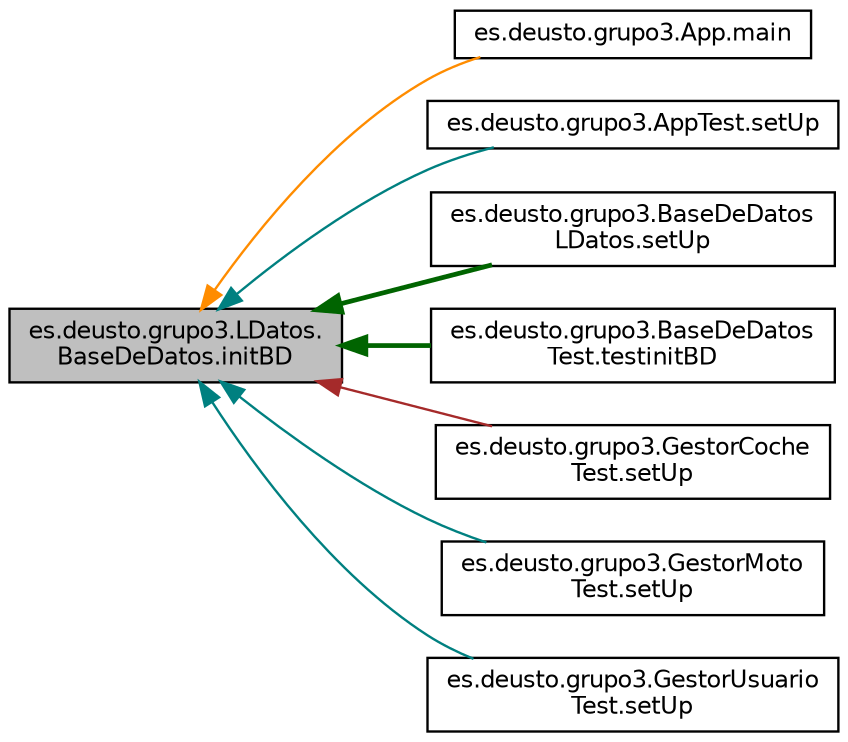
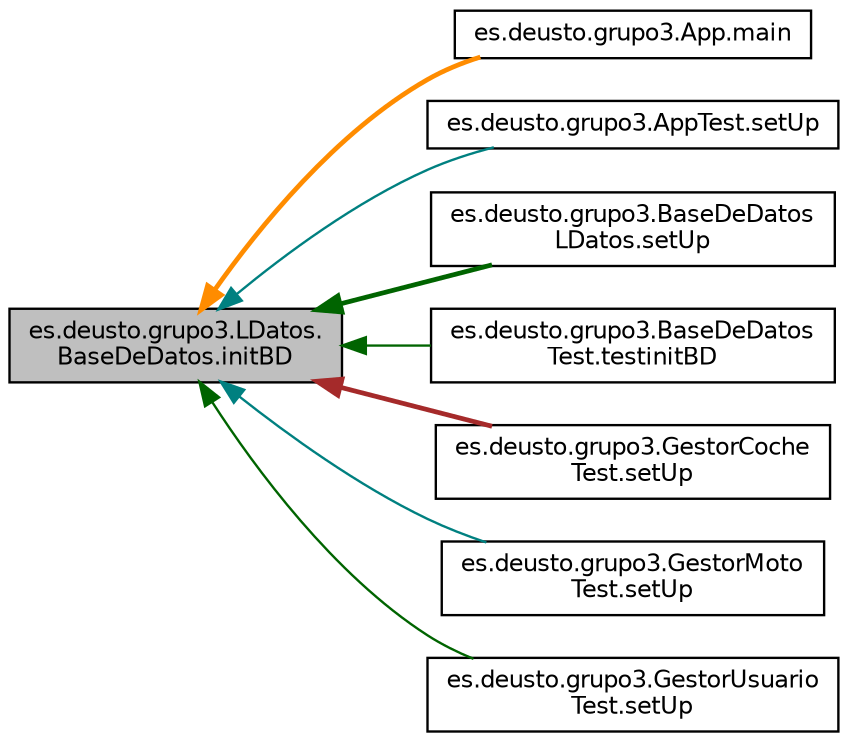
  digraph {
    rankdir=LR
    node [color=black fillcolor=white fontname=Helvetica fontsize=10 shape=record style=filled]
    edge [color=teal dir=back fontname=Helvetica fontsize=10 labelfontname=Helvetica labelfontsize=10 style=solid]
    n1 [fillcolor=grey75 fontcolor=black height=0.2 label="es.deusto.grupo3.LDatos.\lBaseDeDatos.initBD" width=0.4]
    n2 [height=0.2 label="es.deusto.grupo3.App.main" width=0.4]
    n3 [height=0.2 label="es.deusto.grupo3.AppTest.setUp" width=0.4]
    n4 [height=0.2 label="es.deusto.grupo3.BaseDeDatos\lLDatos.setUp" width=0.4]
    n5 [height=0.2 label="es.deusto.grupo3.BaseDeDatos\lTest.testinitBD" width=0.4]
    n6 [height=0.2 label="es.deusto.grupo3.GestorCoche\lTest.setUp" width=0.4]
    n7 [height=0.2 label="es.deusto.grupo3.GestorMoto\lTest.setUp" width=0.4]
    n8 [height=0.2 label="es.deusto.grupo3.GestorUsuario\lTest.setUp" width=0.4]
-   n1 -> n2 [color=darkorange]
+   n1 -> n2 [color=darkorange style=bold]
    n1 -> n3
    n1 -> n4 [color=darkgreen style=bold]
-   n1 -> n5 [color=darkgreen style=bold]
-   n1 -> n6 [color=brown]
+   n1 -> n5 [color=darkgreen]
+   n1 -> n6 [color=brown style=bold]
    n1 -> n7
-   n1 -> n8
+   n1 -> n8 [color=darkgreen]
  }
